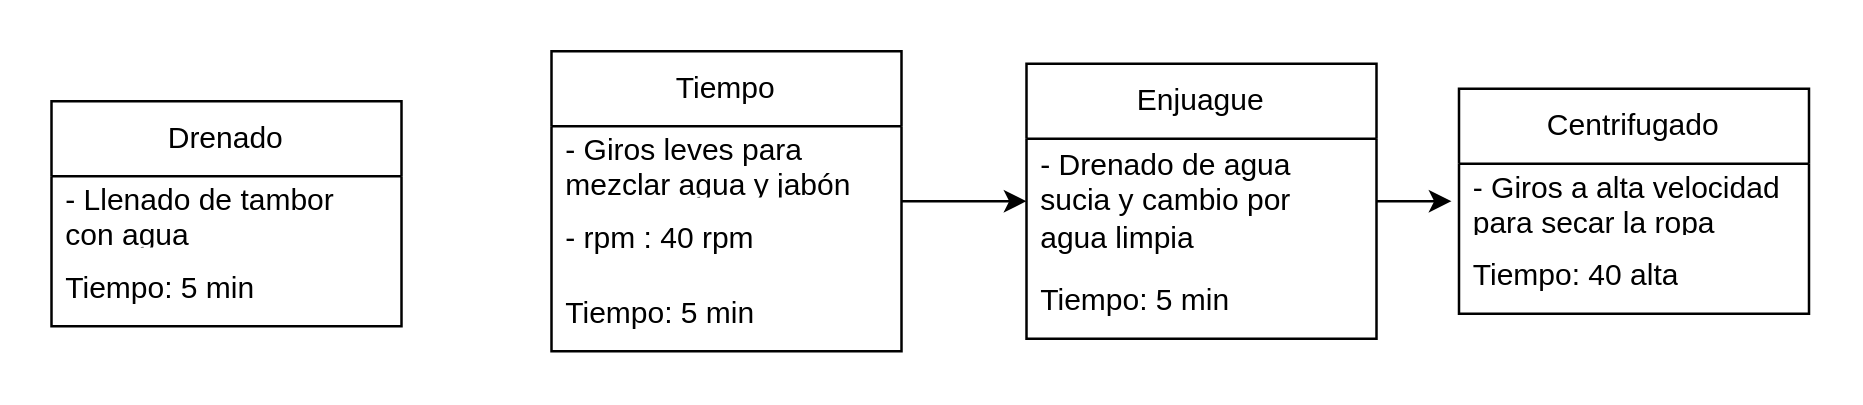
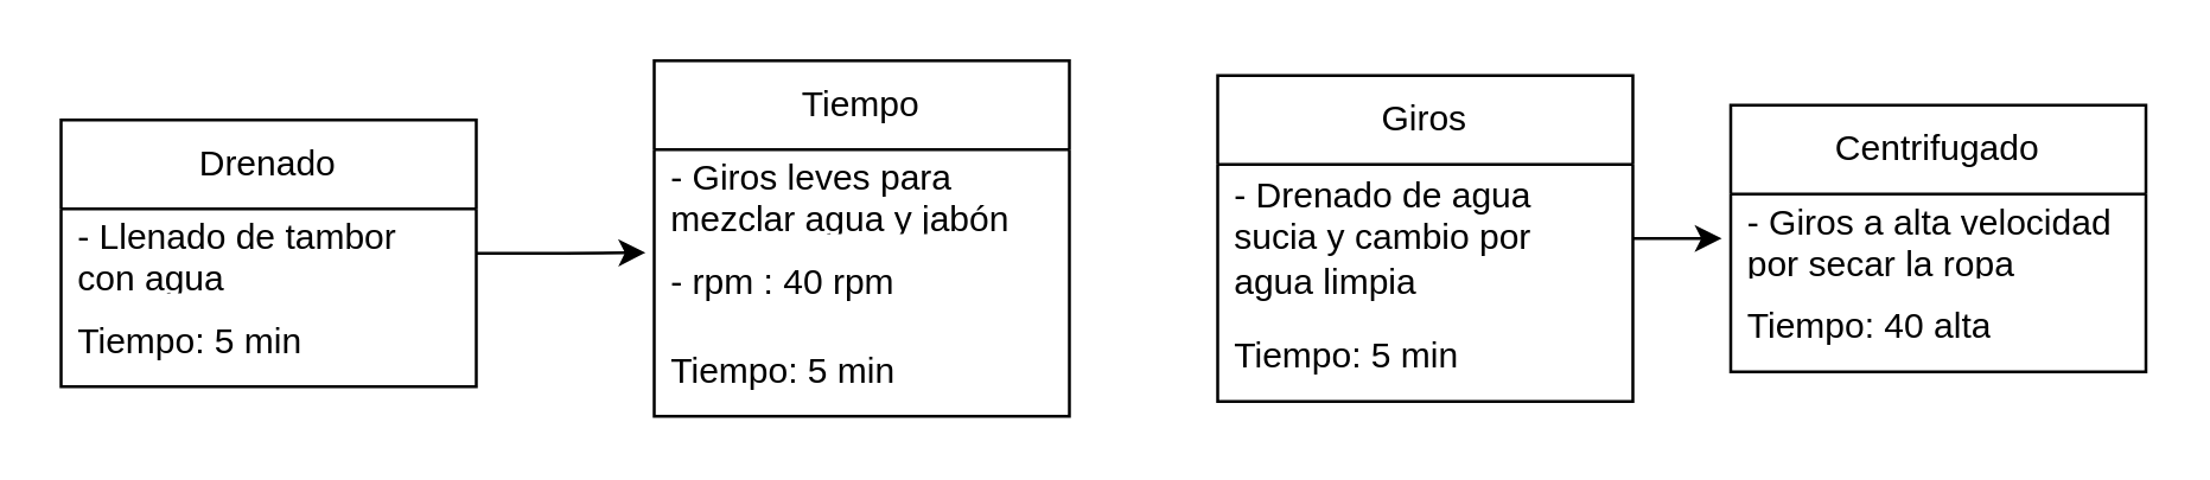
  <mxCell id="0" />
  <mxCell id="1" parent="0" />
  <mxCell id="2" value="" style="group" vertex="1" connectable="0" parent="1"><mxGeometry x="20" y="20" width="703" height="120" as="geometry" /></mxCell>
  <mxCell id="3" value="Drenado" style="swimlane;fontStyle=0;childLayout=stackLayout;horizontal=1;startSize=30;horizontalStack=0;resizeParent=1;resizeParentMax=0;resizeLast=0;collapsible=1;marginBottom=0;whiteSpace=wrap;html=1;" parent="2" vertex="1"><mxGeometry y="20" width="140" height="90" as="geometry" /></mxCell>
  <mxCell id="4" value="- Llenado de tambor con agua" style="text;strokeColor=none;fillColor=none;align=left;verticalAlign=middle;spacingLeft=4;spacingRight=4;overflow=hidden;points=[[0,0.5],[1,0.5]];portConstraint=eastwest;rotatable=0;whiteSpace=wrap;html=1;" parent="3" vertex="1"><mxGeometry y="30" width="140" height="30" as="geometry" /></mxCell>
  <mxCell id="5" value="Tiempo: 5 min" style="text;strokeColor=none;fillColor=none;align=left;verticalAlign=middle;spacingLeft=4;spacingRight=4;overflow=hidden;points=[[0,0.5],[1,0.5]];portConstraint=eastwest;rotatable=0;whiteSpace=wrap;html=1;" parent="3" vertex="1"><mxGeometry y="60" width="140" height="30" as="geometry" /></mxCell>
- <mxCell id="6" style="edgeStyle=orthogonalEdgeStyle;rounded=0;orthogonalLoop=1;jettySize=auto;html=1;exitX=1;exitY=0.5;exitDx=0;exitDy=0;entryX=0;entryY=0.5;entryDx=0;entryDy=0;" parent="2" source="7" target="13" edge="1"><mxGeometry relative="1" as="geometry" /></mxCell>
  <mxCell id="7" value="Tiempo" style="swimlane;fontStyle=0;childLayout=stackLayout;horizontal=1;startSize=30;horizontalStack=0;resizeParent=1;resizeParentMax=0;resizeLast=0;collapsible=1;marginBottom=0;whiteSpace=wrap;html=1;" parent="2" vertex="1"><mxGeometry x="200" width="140" height="120" as="geometry" /></mxCell>
  <mxCell id="8" value="- Giros leves para mezclar agua y jabón" style="text;strokeColor=none;fillColor=none;align=left;verticalAlign=middle;spacingLeft=4;spacingRight=4;overflow=hidden;points=[[0,0.5],[1,0.5]];portConstraint=eastwest;rotatable=0;whiteSpace=wrap;html=1;" parent="7" vertex="1"><mxGeometry y="30" width="140" height="30" as="geometry" /></mxCell>
  <mxCell id="9" value="- rpm : 40 rpm&amp;nbsp;" style="text;strokeColor=none;fillColor=none;align=left;verticalAlign=middle;spacingLeft=4;spacingRight=4;overflow=hidden;points=[[0,0.5],[1,0.5]];portConstraint=eastwest;rotatable=0;whiteSpace=wrap;html=1;" parent="7" vertex="1"><mxGeometry y="60" width="140" height="30" as="geometry" /></mxCell>
  <mxCell id="10" value="Tiempo: 5 min" style="text;strokeColor=none;fillColor=none;align=left;verticalAlign=middle;spacingLeft=4;spacingRight=4;overflow=hidden;points=[[0,0.5],[1,0.5]];portConstraint=eastwest;rotatable=0;whiteSpace=wrap;html=1;" parent="7" vertex="1"><mxGeometry y="90" width="140" height="30" as="geometry" /></mxCell>
- <mxCell id="11" value="Enjuague" style="swimlane;fontStyle=0;childLayout=stackLayout;horizontal=1;startSize=30;horizontalStack=0;resizeParent=1;resizeParentMax=0;resizeLast=0;collapsible=1;marginBottom=0;whiteSpace=wrap;html=1;" parent="2" vertex="1"><mxGeometry x="390" y="5" width="140" height="110" as="geometry" /></mxCell>
+ <mxCell id="11" value="Giros" style="swimlane;fontStyle=0;childLayout=stackLayout;horizontal=1;startSize=30;horizontalStack=0;resizeParent=1;resizeParentMax=0;resizeLast=0;collapsible=1;marginBottom=0;whiteSpace=wrap;html=1;" parent="2" vertex="1"><mxGeometry x="390" y="5" width="140" height="110" as="geometry" /></mxCell>
  <mxCell id="12" style="edgeStyle=orthogonalEdgeStyle;rounded=0;orthogonalLoop=1;jettySize=auto;html=1;exitX=1;exitY=0.5;exitDx=0;exitDy=0;" parent="11" source="13" edge="1"><mxGeometry relative="1" as="geometry"><mxPoint x="170" y="55" as="targetPoint" /></mxGeometry></mxCell>
  <mxCell id="13" value="- Drenado de agua sucia y cambio por agua limpia" style="text;strokeColor=none;fillColor=none;align=left;verticalAlign=middle;spacingLeft=4;spacingRight=4;overflow=hidden;points=[[0,0.5],[1,0.5]];portConstraint=eastwest;rotatable=0;whiteSpace=wrap;html=1;" parent="11" vertex="1"><mxGeometry y="30" width="140" height="50" as="geometry" /></mxCell>
  <mxCell id="14" value="Tiempo: 5 min" style="text;strokeColor=none;fillColor=none;align=left;verticalAlign=middle;spacingLeft=4;spacingRight=4;overflow=hidden;points=[[0,0.5],[1,0.5]];portConstraint=eastwest;rotatable=0;whiteSpace=wrap;html=1;" parent="11" vertex="1"><mxGeometry y="80" width="140" height="30" as="geometry" /></mxCell>
  <mxCell id="15" value="Centrifugado" style="swimlane;fontStyle=0;childLayout=stackLayout;horizontal=1;startSize=30;horizontalStack=0;resizeParent=1;resizeParentMax=0;resizeLast=0;collapsible=1;marginBottom=0;whiteSpace=wrap;html=1;" parent="2" vertex="1"><mxGeometry x="563" y="15" width="140" height="90" as="geometry" /></mxCell>
- <mxCell id="16" value="- Giros a alta velocidad para secar la ropa" style="text;strokeColor=none;fillColor=none;align=left;verticalAlign=middle;spacingLeft=4;spacingRight=4;overflow=hidden;points=[[0,0.5],[1,0.5]];portConstraint=eastwest;rotatable=0;whiteSpace=wrap;html=1;" parent="15" vertex="1"><mxGeometry y="30" width="140" height="30" as="geometry" /></mxCell>
+ <mxCell id="16" value="- Giros a alta velocidad por secar la ropa" style="text;strokeColor=none;fillColor=none;align=left;verticalAlign=middle;spacingLeft=4;spacingRight=4;overflow=hidden;points=[[0,0.5],[1,0.5]];portConstraint=eastwest;rotatable=0;whiteSpace=wrap;html=1;" parent="15" vertex="1"><mxGeometry y="30" width="140" height="30" as="geometry" /></mxCell>
  <mxCell id="17" value="Tiempo: 40 alta" style="text;strokeColor=none;fillColor=none;align=left;verticalAlign=middle;spacingLeft=4;spacingRight=4;overflow=hidden;points=[[0,0.5],[1,0.5]];portConstraint=eastwest;rotatable=0;whiteSpace=wrap;html=1;" parent="15" vertex="1"><mxGeometry y="60" width="140" height="30" as="geometry" /></mxCell>
+ <mxCell id="18" style="edgeStyle=orthogonalEdgeStyle;rounded=0;orthogonalLoop=1;jettySize=auto;html=1;exitX=1;exitY=0.5;exitDx=0;exitDy=0;entryX=-0.021;entryY=0.159;entryDx=0;entryDy=0;entryPerimeter=0;" parent="2" source="4" target="9" edge="1"><mxGeometry relative="1" as="geometry" /></mxCell>
